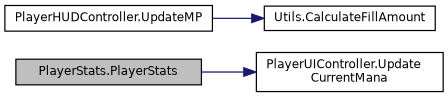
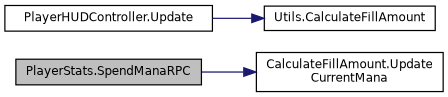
  digraph {
    rankdir=LR
    node [color=black fillcolor=white fontname=Helvetica fontsize=10 shape=record style=filled]
    edge [color=midnightblue fontname=Helvetica fontsize=10 labelfontname=Helvetica labelfontsize=10 style=solid]
-   n1 [fillcolor=grey75 fontcolor=black height=0.2 label="PlayerStats.PlayerStats" width=0.4]
-   n2 [height=0.2 label="PlayerUIController.Update\lCurrentMana" width=0.4]
-   n3 [height=0.2 label="PlayerHUDController.UpdateMP" width=0.4]
+   n1 [fillcolor=grey75 fontcolor=black height=0.2 label="PlayerStats.SpendManaRPC" width=0.4]
+   n2 [height=0.2 label="CalculateFillAmount.Update\lCurrentMana" width=0.4]
+   n3 [height=0.2 label="PlayerHUDController.Update" width=0.4]
    n4 [height=0.2 label="Utils.CalculateFillAmount" width=0.4]
    n1 -> n2
    n3 -> n4
  }
